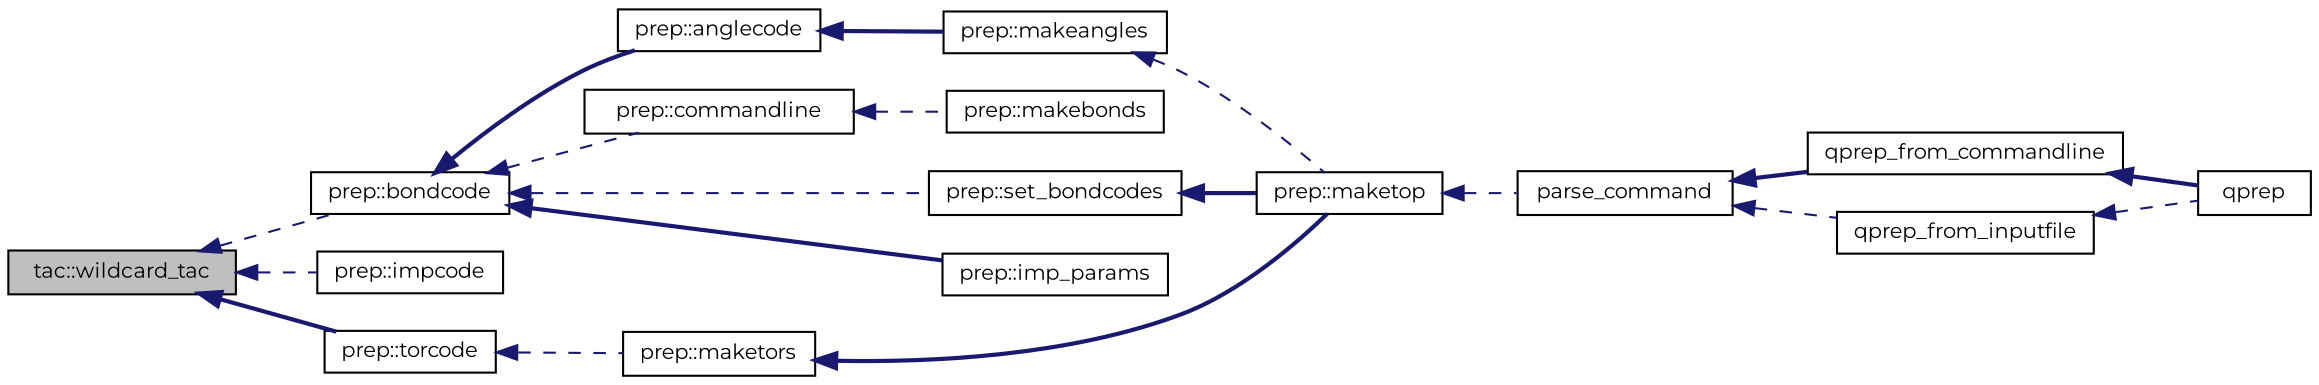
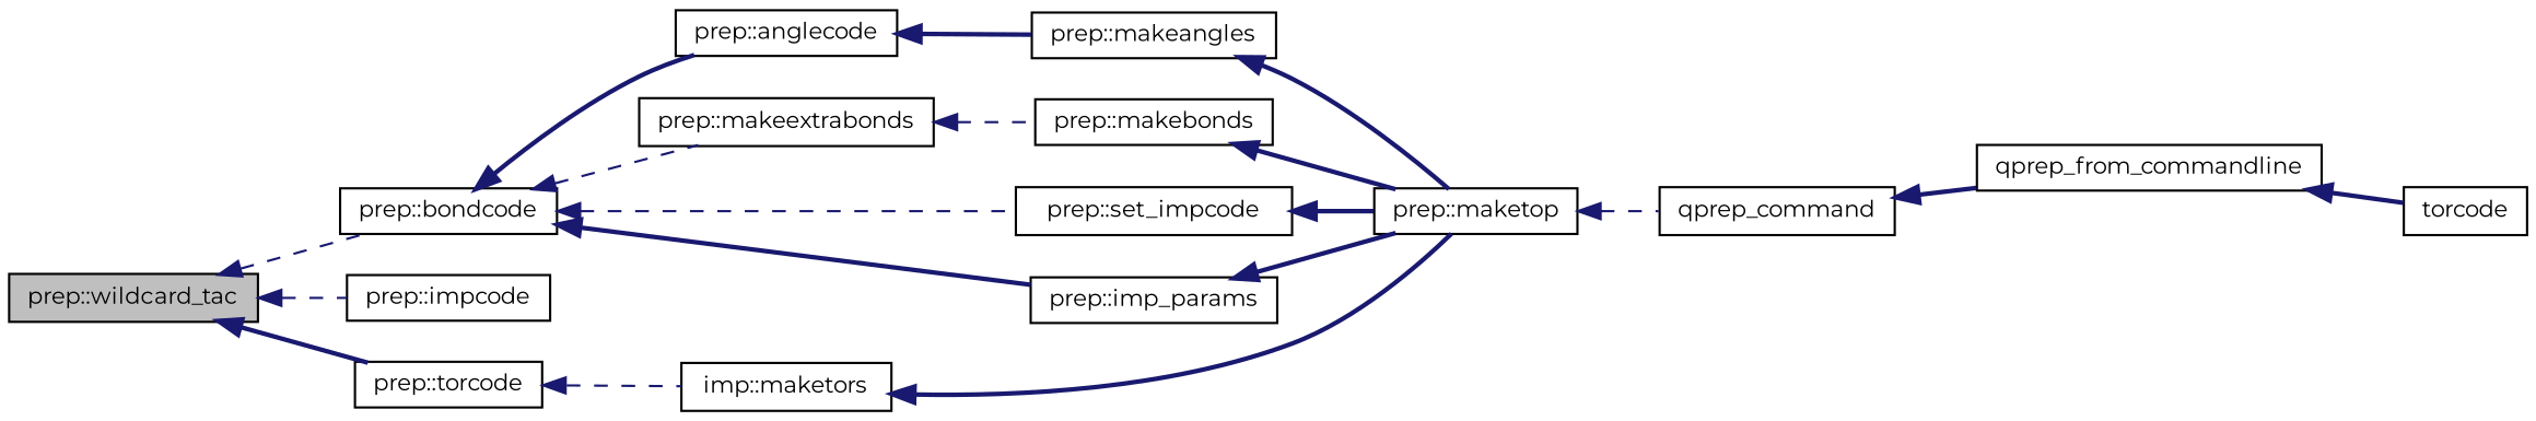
  digraph {
    fontname=Montserrat
    rankdir=LR
    node [color=black fillcolor=white fontname=Montserrat fontsize=10 shape=record style=filled]
    edge [color=midnightblue dir=back fontname=Montserrat fontsize=10 labelfontname=Helvetica labelfontsize=10 style=bold]
-   n1 [fillcolor=grey75 fontcolor=black height=0.2 label="tac::wildcard_tac" width=0.4]
+   n1 [fillcolor=grey75 fontcolor=black height=0.2 label="prep::wildcard_tac" width=0.4]
    n2 [height=0.2 label="prep::bondcode" width=0.4]
    n3 [height=0.2 label="prep::impcode" width=0.4]
    n4 [height=0.2 label="prep::torcode" width=0.4]
    n5 [height=0.2 label="prep::anglecode" width=0.4]
    n6 [height=0.2 label="prep::makeangles" width=0.4]
-   n7 [height=0.2 label="prep::commandline" width=0.4]
-   n8 [height=0.2 label="prep::set_bondcodes" width=0.4]
+   n7 [height=0.2 label="prep::makeextrabonds" width=0.4]
+   n8 [height=0.2 label="prep::set_impcode" width=0.4]
    n9 [height=0.2 label="prep::imp_params" width=0.4]
-   n10 [height=0.2 label="prep::maketors" width=0.4]
+   n10 [height=0.2 label="imp::maketors" width=0.4]
    n11 [height=0.2 label="prep::maketop" width=0.4]
-   n12 [height=0.2 label=parse_command width=0.4]
+   n12 [height=0.2 label=qprep_command width=0.4]
    n13 [height=0.2 label=qprep_from_commandline width=0.4]
-   n14 [height=0.2 label=qprep_from_inputfile width=0.4]
-   n15 [height=0.2 label=qprep width=0.4]
+   n15 [height=0.2 label=torcode width=0.4]
    n16 [height=0.2 label="prep::makebonds" width=0.4]
    n1 -> n2 [style=dashed]
    n1 -> n3 [style=dashed]
    n1 -> n4
    n2 -> n5
    n2 -> n7 [style=dashed]
    n2 -> n8 [style=dashed]
    n2 -> n9
    n4 -> n10 [style=dashed]
    n5 -> n6
-   n6 -> n11 [style=dashed]
+   n6 -> n11
    n7 -> n16 [style=dashed]
    n8 -> n11
+   n9 -> n11
    n10 -> n11
    n11 -> n12 [style=dashed]
    n12 -> n13
-   n12 -> n14 [style=dashed]
    n13 -> n15
-   n14 -> n15 [style=dashed]
+   n16 -> n11
  }
